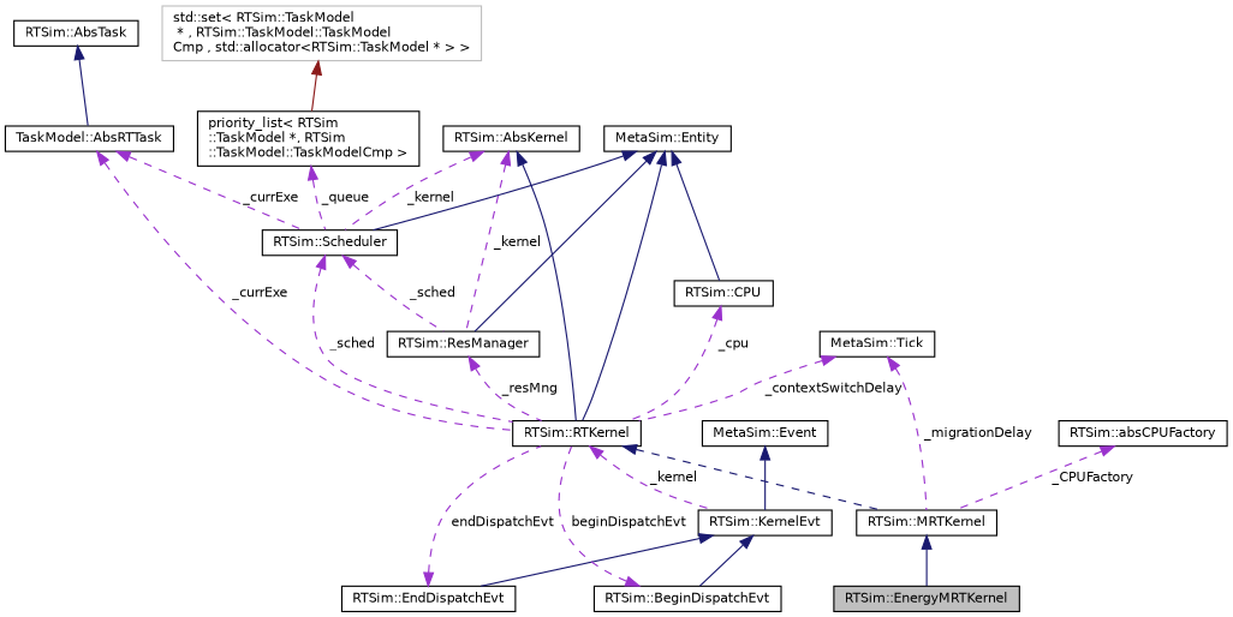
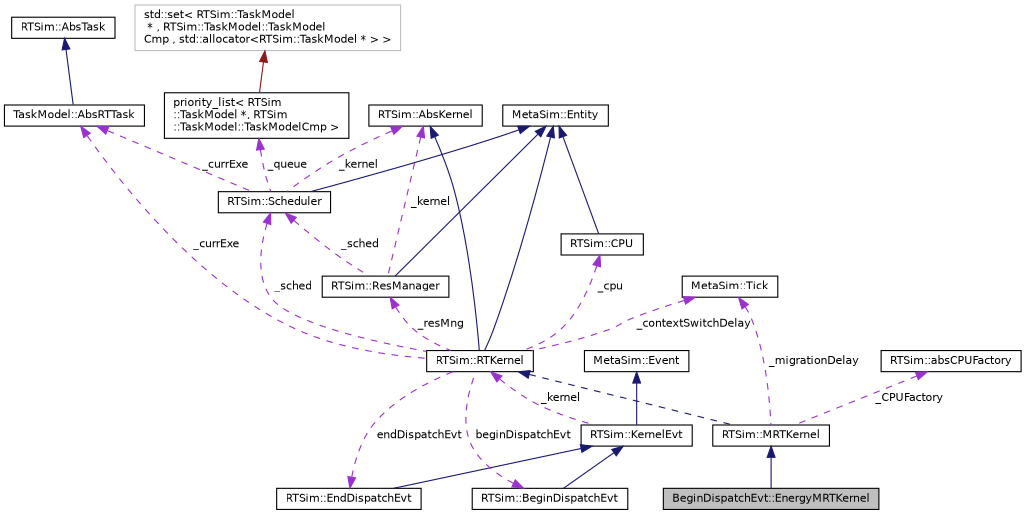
  digraph {
    rankdir=TB
    node [color=black fillcolor=white fontname=Helvetica fontsize=10 shape=record style=filled]
    edge [color=darkorchid3 dir=back fontname=Helvetica fontsize=10 labelfontname=Helvetica labelfontsize=10 style=dashed]
-   n1 [fillcolor=grey75 fontcolor=black height=0.2 label="RTSim::EnergyMRTKernel" width=0.4]
+   n1 [fillcolor=grey75 fontcolor=black height=0.2 label="BeginDispatchEvt::EnergyMRTKernel" width=0.4]
    n2 [height=0.2 label="RTSim::MRTKernel" width=0.4]
    n3 [height=0.2 label="RTSim::RTKernel" width=0.4]
    n4 [height=0.2 label="RTSim::KernelEvt" width=0.4]
    n5 [height=0.2 label="RTSim::EndDispatchEvt" width=0.4]
    n6 [height=0.2 label="RTSim::BeginDispatchEvt" width=0.4]
    n7 [height=0.2 label="MetaSim::Entity" width=0.4]
    n8 [height=0.2 label="RTSim::ResManager" width=0.4]
    n9 [height=0.2 label="RTSim::Scheduler" width=0.4]
    n10 [height=0.2 label="RTSim::CPU" width=0.4]
    n11 [height=0.2 label="RTSim::AbsKernel" width=0.4]
    n12 [height=0.2 label="TaskModel::AbsRTTask" width=0.4]
    n13 [height=0.2 label="RTSim::AbsTask" width=0.4]
    n14 [height=0.2 label="priority_list\< RTSim\l::TaskModel *, RTSim\l::TaskModel::TaskModelCmp \>" width=0.4]
    n15 [color=grey75 height=0.2 label="std::set\< RTSim::TaskModel\l * , RTSim::TaskModel::TaskModel\lCmp , std::allocator\<RTSim::TaskModel * \>  \>" width=0.4]
    n16 [height=0.2 label="MetaSim::Tick" width=0.4]
    n17 [height=0.2 label="MetaSim::Event" width=0.4]
    n18 [height=0.2 label="RTSim::absCPUFactory" width=0.4]
    n2 -> n1 [color=midnightblue style=solid]
    n3 -> n2 [color=midnightblue]
    n3 -> n4 [label=" _kernel"]
    n4 -> n5 [color=midnightblue style=solid]
    n4 -> n6 [color=midnightblue style=solid]
    n5 -> n3 [label=" endDispatchEvt"]
    n6 -> n3 [label=" beginDispatchEvt"]
    n7 -> n3 [color=midnightblue style=solid]
    n7 -> n8 [color=midnightblue style=solid]
    n7 -> n9 [color=midnightblue style=solid]
    n7 -> n10 [color=midnightblue style=solid]
    n8 -> n3 [label=" _resMng"]
    n9 -> n3 [label=" _sched"]
    n9 -> n8 [label=" _sched"]
    n10 -> n3 [label=" _cpu"]
    n11 -> n3 [color=midnightblue style=solid]
    n11 -> n8 [label=" _kernel"]
    n11 -> n9 [label=" _kernel"]
    n12 -> n3 [label=" _currExe"]
    n12 -> n9 [label=" _currExe"]
    n13 -> n12 [color=midnightblue style=solid]
    n14 -> n9 [label=" _queue"]
    n15 -> n14 [color=firebrick4 style=solid]
    n16 -> n2 [label=" _migrationDelay"]
    n16 -> n3 [label=" _contextSwitchDelay"]
    n17 -> n4 [color=midnightblue style=solid]
    n18 -> n2 [label=" _CPUFactory"]
  }
